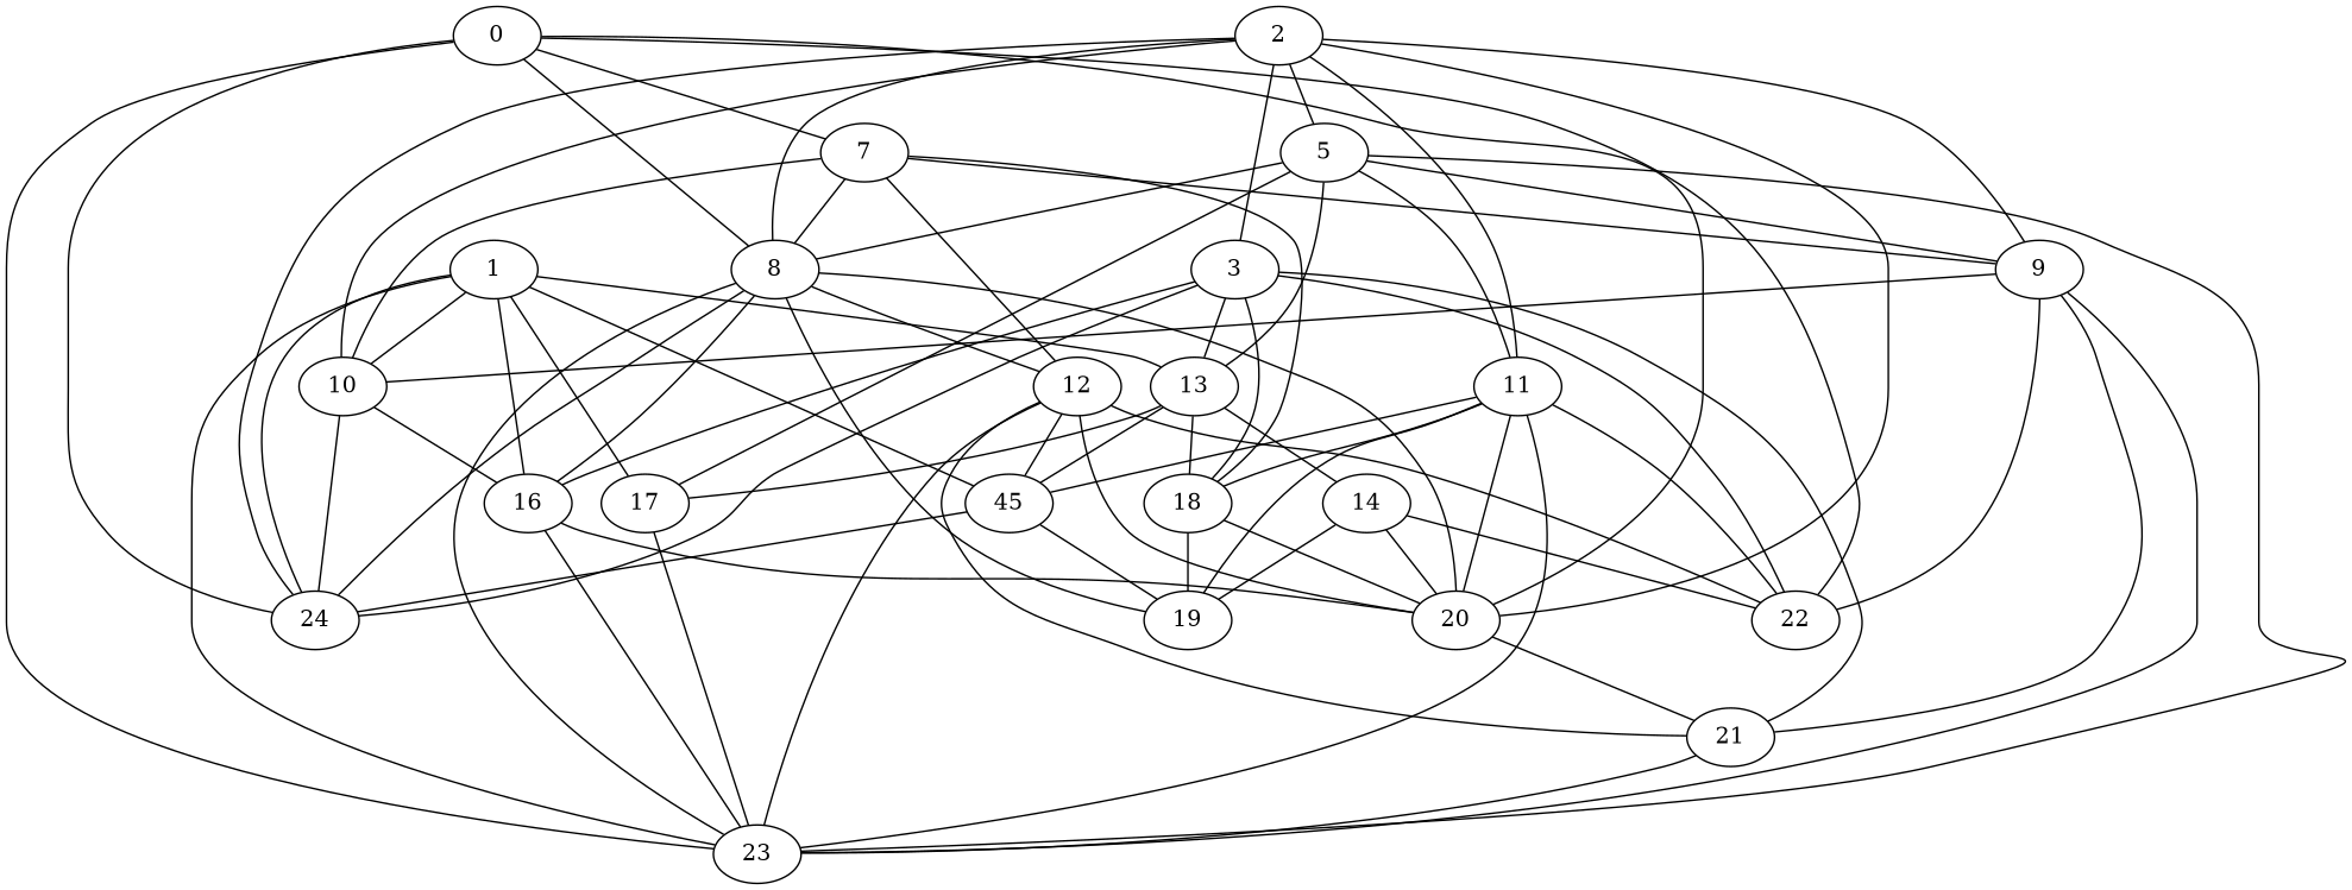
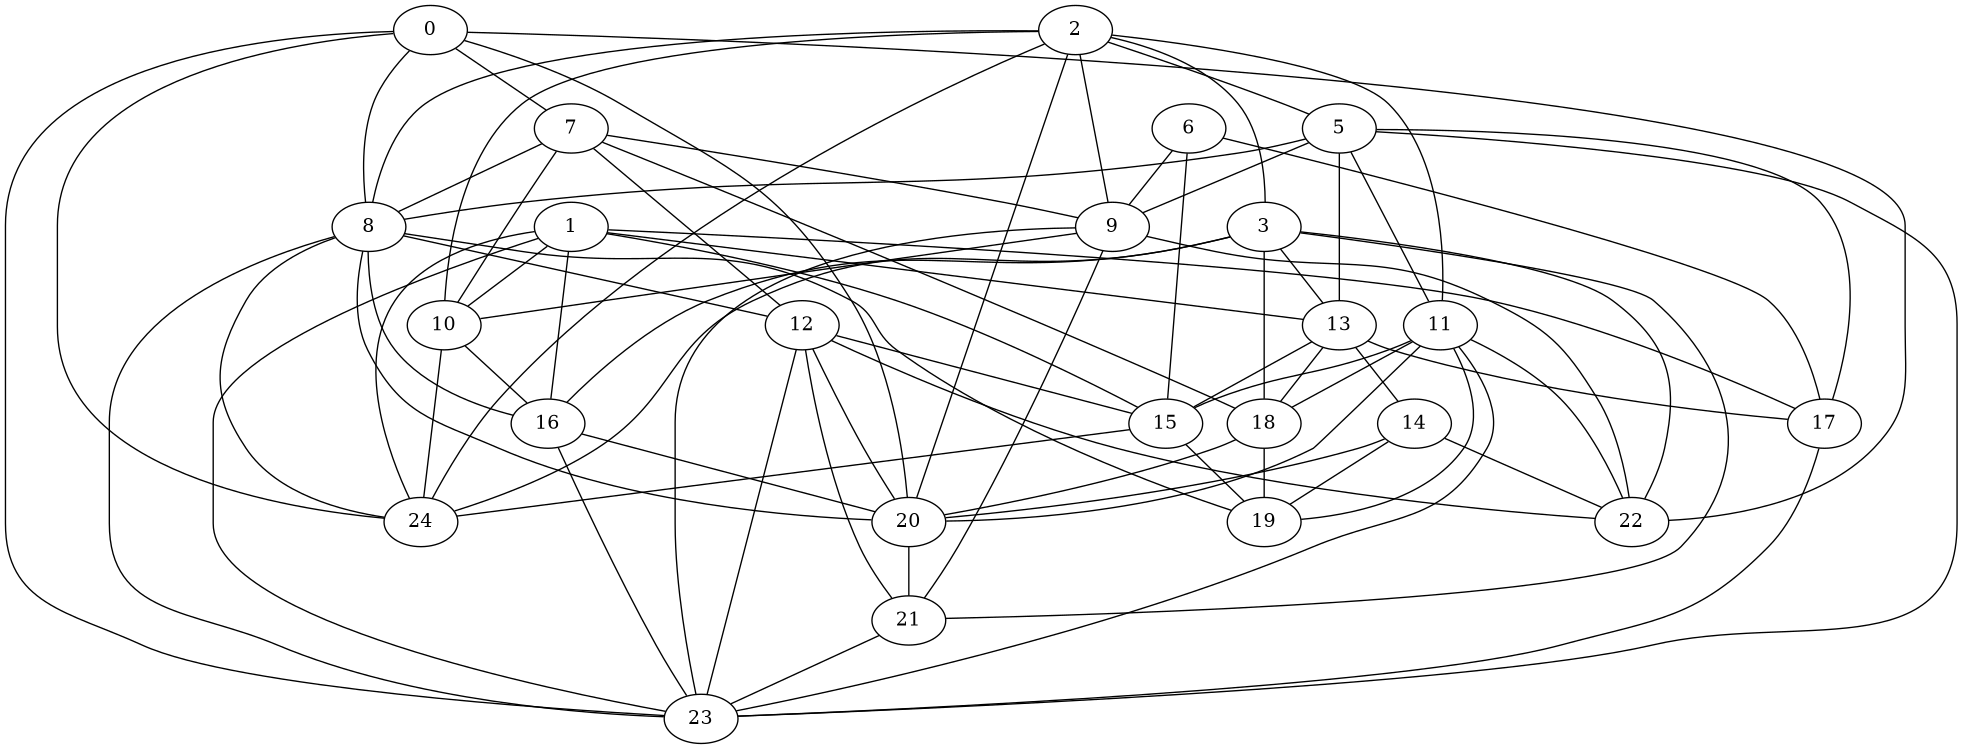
  strict graph {
    edge [is_available=True prob=1.0]
    0
    7
    8
    20
    22
    23
    24
    10
    9
    18
    12
    16
    19
    11
-   15 [label=45]
+   15
    21
    1
    13
    17
    14
    2
    3
    5
+   6
    0 -- 7 [prob=0.975949418575]
    0 -- 8 [prob=0.841412198774]
    0 -- 20 [prob=0.780898576486]
    0 -- 22
    0 -- 23 [prob=0.232742594913]
    0 -- 24 [prob=0.800194402327]
    7 -- 8
    7 -- 10 [prob=0.224065856427]
    7 -- 9 [prob=0.971907570885]
    7 -- 18 [prob=0.697446277307]
    7 -- 12 [prob=0.764045238531]
    8 -- 20 [prob=0.98461999129]
    8 -- 23 [prob=0.431312766072]
    8 -- 24 [prob=0.257082112597]
    8 -- 12
    8 -- 16
    8 -- 19
    20 -- 21 [prob=0.0242255373567]
    10 -- 24 [prob=0.601388012641]
    10 -- 16 [prob=0.685895112462]
    9 -- 22 [prob=0.0830569062236]
    9 -- 23
    9 -- 10 [prob=0.305956177035]
    9 -- 21
    18 -- 20
    18 -- 19 [prob=0.101773230728]
    12 -- 20 [prob=0.768091886205]
    12 -- 22
    12 -- 23 [prob=0.312859172772]
    12 -- 15 [prob=0.18440366016]
    12 -- 21 [prob=0.735833896516]
    16 -- 20 [prob=0.480294370729]
    16 -- 23 [prob=0.0525611364237]
    11 -- 20 [prob=0.666362915769]
    11 -- 22 [prob=0.692581579287]
    11 -- 23 [prob=0.594394755853]
    11 -- 18
    11 -- 19 [prob=0.166413209235]
    11 -- 15 [prob=0.226737744097]
    15 -- 24 [prob=0.107023371624]
    15 -- 19 [prob=0.861528734806]
    21 -- 23
    1 -- 23 [prob=0.980103183422]
    1 -- 24 [prob=0.336714382753]
    1 -- 10 [prob=0.836338773905]
    1 -- 16
    1 -- 15
    1 -- 13 [prob=0.405416618416]
    1 -- 17 [prob=0.507959948654]
    13 -- 18
    13 -- 15
    13 -- 17 [prob=0.141380530946]
    13 -- 14 [prob=0.124560711044]
    17 -- 23 [prob=0.724001919356]
    14 -- 20 [prob=0.717146126421]
    14 -- 22
    14 -- 19 [prob=0.80277817418]
    2 -- 8 [prob=0.267330143481]
    2 -- 20
    2 -- 24 [prob=0.812096956175]
    2 -- 10 [prob=0.346503518449]
    2 -- 9 [prob=0.645152928228]
    2 -- 11 [prob=0.303101518311]
    2 -- 3
    2 -- 5 [prob=0.330101110004]
    3 -- 22 [prob=0.221828411097]
    3 -- 24 [prob=0.602839036964]
    3 -- 18 [prob=0.273893134322]
    3 -- 16
    3 -- 21 [prob=0.0156412512118]
    3 -- 13 [prob=0.4971782356]
    5 -- 8 [prob=0.0318658242543]
    5 -- 23
    5 -- 9 [prob=0.264928463231]
    5 -- 11 [prob=0.950500212178]
    5 -- 13 [prob=0.750139950777]
    5 -- 17 [prob=0.92032927393]
+   6 -- 9 [prob=0.652023027434]
+   6 -- 15 [prob=0.258365326471]
+   6 -- 17 [prob=0.589205143582]
  }
